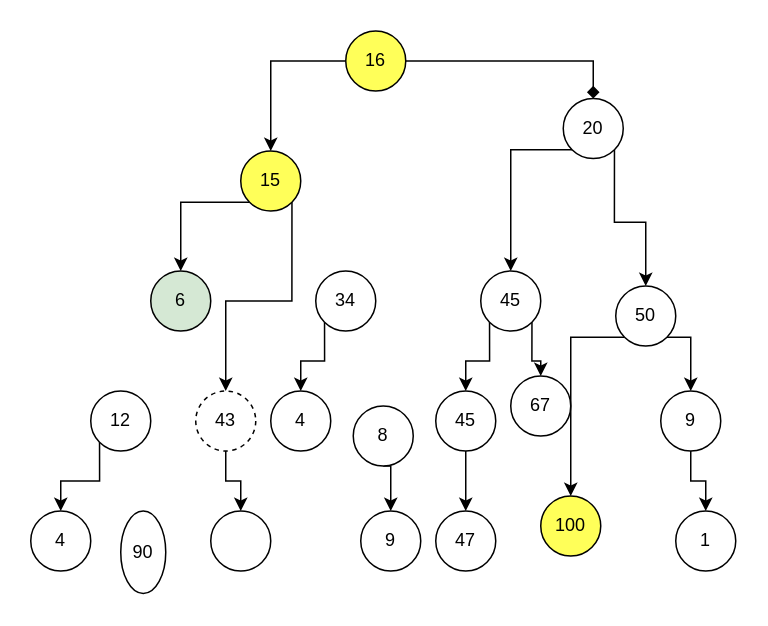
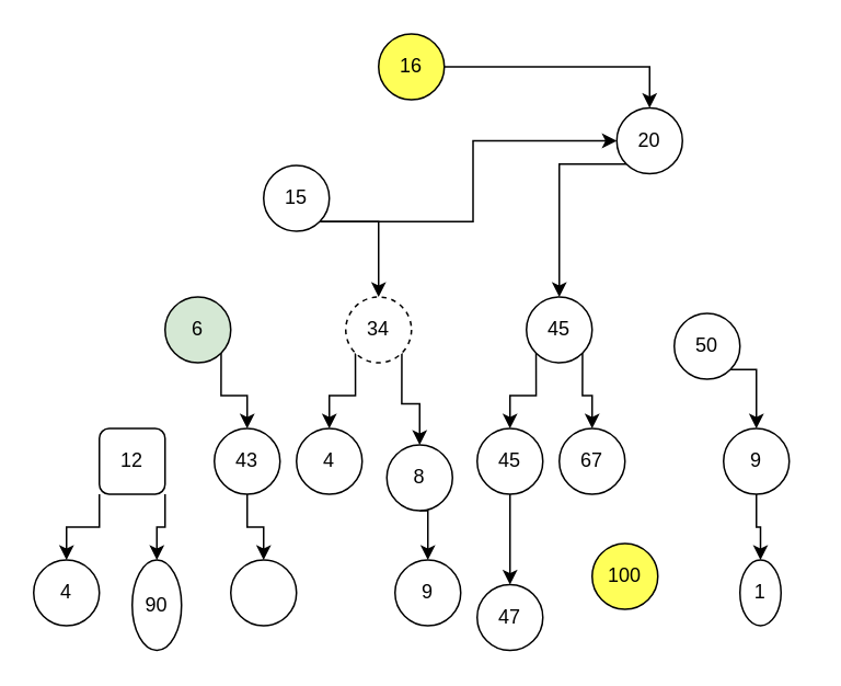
  <mxCell id="0" />
  <mxCell id="1" parent="0" />
- <mxCell id="2" style="edgeStyle=orthogonalEdgeStyle;rounded=0;orthogonalLoop=1;jettySize=auto;html=1;exitX=0;exitY=0.5;exitDx=0;exitDy=0;" parent="1" source="4" target="7" edge="1"><mxGeometry relative="1" as="geometry" /></mxCell>
- <mxCell id="3" style="edgeStyle=orthogonalEdgeStyle;rounded=0;orthogonalLoop=1;jettySize=auto;html=1;exitX=1;exitY=0.5;exitDx=0;exitDy=0;endArrow=diamond;" parent="1" source="4" target="10" edge="1"><mxGeometry relative="1" as="geometry" /></mxCell>
+ <mxCell id="3" style="edgeStyle=orthogonalEdgeStyle;rounded=0;orthogonalLoop=1;jettySize=auto;html=1;exitX=1;exitY=0.5;exitDx=0;exitDy=0;" parent="1" source="4" target="10" edge="1"><mxGeometry relative="1" as="geometry" /></mxCell>
  <mxCell id="4" value="16" style="ellipse;whiteSpace=wrap;html=1;aspect=fixed;fillColor=#ffff59;" parent="1" vertex="1"><mxGeometry x="230" y="20" width="40" height="40" as="geometry" /></mxCell>
- <mxCell id="5" style="edgeStyle=orthogonalEdgeStyle;rounded=0;orthogonalLoop=1;jettySize=auto;html=1;exitX=0;exitY=1;exitDx=0;exitDy=0;" parent="1" source="7" target="12" edge="1"><mxGeometry relative="1" as="geometry" /></mxCell>
- <mxCell id="6" style="edgeStyle=orthogonalEdgeStyle;rounded=0;orthogonalLoop=1;jettySize=auto;html=1;exitX=1;exitY=1;exitDx=0;exitDy=0;" parent="1" source="7" target="26" edge="1"><mxGeometry relative="1" as="geometry" /></mxCell>
- <mxCell id="7" value="15" style="ellipse;whiteSpace=wrap;html=1;aspect=fixed;fillColor=#ffff59;" parent="1" vertex="1"><mxGeometry x="160" y="100" width="40" height="40" as="geometry" /></mxCell>
+ <mxCell id="5" style="edgeStyle=orthogonalEdgeStyle;rounded=0;orthogonalLoop=1;jettySize=auto;html=1;exitX=0;exitY=1;exitDx=0;exitDy=0;" parent="1" source="7" target="10" edge="1"><mxGeometry relative="1" as="geometry" /></mxCell>
+ <mxCell id="6" style="edgeStyle=orthogonalEdgeStyle;rounded=0;orthogonalLoop=1;jettySize=auto;html=1;exitX=1;exitY=1;exitDx=0;exitDy=0;" parent="1" source="7" target="15" edge="1"><mxGeometry relative="1" as="geometry" /></mxCell>
+ <mxCell id="7" value="15" style="ellipse;whiteSpace=wrap;html=1;aspect=fixed;" parent="1" vertex="1"><mxGeometry x="160" y="100" width="40" height="40" as="geometry" /></mxCell>
  <mxCell id="8" style="edgeStyle=orthogonalEdgeStyle;rounded=0;orthogonalLoop=1;jettySize=auto;html=1;exitX=0;exitY=1;exitDx=0;exitDy=0;entryX=0.5;entryY=0;entryDx=0;entryDy=0;" parent="1" source="10" target="18" edge="1"><mxGeometry relative="1" as="geometry" /></mxCell>
- <mxCell id="9" style="edgeStyle=orthogonalEdgeStyle;rounded=0;orthogonalLoop=1;jettySize=auto;html=1;exitX=1;exitY=1;exitDx=0;exitDy=0;" parent="1" source="10" target="21" edge="1"><mxGeometry relative="1" as="geometry" /></mxCell>
  <mxCell id="10" value="20" style="ellipse;whiteSpace=wrap;html=1;aspect=fixed;" parent="1" vertex="1"><mxGeometry x="375" y="65" width="40" height="40" as="geometry" /></mxCell>
+ <mxCell id="11" style="edgeStyle=orthogonalEdgeStyle;rounded=0;orthogonalLoop=1;jettySize=auto;html=1;exitX=1;exitY=1;exitDx=0;exitDy=0;entryX=0.5;entryY=0;entryDx=0;entryDy=0;" parent="1" source="12" target="26" edge="1"><mxGeometry relative="1" as="geometry" /></mxCell>
  <mxCell id="12" value="6" style="ellipse;whiteSpace=wrap;html=1;aspect=fixed;fillColor=#d5e8d4;" parent="1" vertex="1"><mxGeometry x="100" y="180" width="40" height="40" as="geometry" /></mxCell>
+ <mxCell id="13" style="edgeStyle=orthogonalEdgeStyle;rounded=0;orthogonalLoop=1;jettySize=auto;html=1;exitX=1;exitY=1;exitDx=0;exitDy=0;" parent="1" source="15" target="29" edge="1"><mxGeometry relative="1" as="geometry" /></mxCell>
  <mxCell id="14" style="edgeStyle=orthogonalEdgeStyle;rounded=0;orthogonalLoop=1;jettySize=auto;html=1;exitX=0;exitY=1;exitDx=0;exitDy=0;" parent="1" source="15" target="27" edge="1"><mxGeometry relative="1" as="geometry" /></mxCell>
- <mxCell id="15" value="34" style="ellipse;whiteSpace=wrap;html=1;aspect=fixed;" parent="1" vertex="1"><mxGeometry x="210" y="180" width="40" height="40" as="geometry" /></mxCell>
+ <mxCell id="15" value="34" style="ellipse;whiteSpace=wrap;html=1;aspect=fixed;dashed=1;" parent="1" vertex="1"><mxGeometry x="210" y="180" width="40" height="40" as="geometry" /></mxCell>
  <mxCell id="16" style="edgeStyle=orthogonalEdgeStyle;rounded=0;orthogonalLoop=1;jettySize=auto;html=1;exitX=0;exitY=1;exitDx=0;exitDy=0;" parent="1" source="18" target="31" edge="1"><mxGeometry relative="1" as="geometry" /></mxCell>
  <mxCell id="17" style="edgeStyle=orthogonalEdgeStyle;rounded=0;orthogonalLoop=1;jettySize=auto;html=1;exitX=1;exitY=1;exitDx=0;exitDy=0;" parent="1" source="18" target="33" edge="1"><mxGeometry relative="1" as="geometry" /></mxCell>
  <mxCell id="18" value="45" style="ellipse;whiteSpace=wrap;html=1;aspect=fixed;" parent="1" vertex="1"><mxGeometry x="320" y="180" width="40" height="40" as="geometry" /></mxCell>
  <mxCell id="19" style="edgeStyle=orthogonalEdgeStyle;rounded=0;orthogonalLoop=1;jettySize=auto;html=1;exitX=1;exitY=1;exitDx=0;exitDy=0;entryX=0.5;entryY=0;entryDx=0;entryDy=0;" parent="1" source="21" target="35" edge="1"><mxGeometry relative="1" as="geometry" /></mxCell>
- <mxCell id="20" style="edgeStyle=orthogonalEdgeStyle;rounded=0;orthogonalLoop=1;jettySize=auto;html=1;exitX=0;exitY=1;exitDx=0;exitDy=0;" edge="1" parent="1" source="21" target="32"><mxGeometry relative="1" as="geometry" /></mxCell>
  <mxCell id="21" value="50" style="ellipse;whiteSpace=wrap;html=1;aspect=fixed;" parent="1" vertex="1"><mxGeometry x="410" y="190" width="40" height="40" as="geometry" /></mxCell>
  <mxCell id="22" style="edgeStyle=orthogonalEdgeStyle;rounded=0;orthogonalLoop=1;jettySize=auto;html=1;exitX=0;exitY=1;exitDx=0;exitDy=0;entryX=0.5;entryY=0;entryDx=0;entryDy=0;" parent="1" source="24" target="36" edge="1"><mxGeometry relative="1" as="geometry" /></mxCell>
- <mxCell id="24" value="12" style="ellipse;whiteSpace=wrap;html=1;aspect=fixed;" parent="1" vertex="1"><mxGeometry x="60" y="260" width="40" height="40" as="geometry" /></mxCell>
+ <mxCell id="23" style="edgeStyle=orthogonalEdgeStyle;rounded=0;orthogonalLoop=1;jettySize=auto;html=1;exitX=1;exitY=1;exitDx=0;exitDy=0;" parent="1" source="24" target="37" edge="1"><mxGeometry relative="1" as="geometry" /></mxCell>
+ <mxCell id="24" value="12" style="whiteSpace=wrap;html=1;aspect=fixed;rounded=1;" parent="1" vertex="1"><mxGeometry x="60" y="260" width="40" height="40" as="geometry" /></mxCell>
  <mxCell id="25" style="edgeStyle=orthogonalEdgeStyle;rounded=0;orthogonalLoop=1;jettySize=auto;html=1;exitX=0.5;exitY=1;exitDx=0;exitDy=0;" parent="1" source="26" target="38" edge="1"><mxGeometry relative="1" as="geometry" /></mxCell>
- <mxCell id="26" value="43" style="ellipse;whiteSpace=wrap;html=1;aspect=fixed;dashed=1;" parent="1" vertex="1"><mxGeometry x="130" y="260" width="40" height="40" as="geometry" /></mxCell>
+ <mxCell id="26" value="43" style="ellipse;whiteSpace=wrap;html=1;aspect=fixed;" parent="1" vertex="1"><mxGeometry x="130" y="260" width="40" height="40" as="geometry" /></mxCell>
  <mxCell id="27" value="4" style="ellipse;whiteSpace=wrap;html=1;aspect=fixed;" parent="1" vertex="1"><mxGeometry x="180" y="260" width="40" height="40" as="geometry" /></mxCell>
  <mxCell id="28" style="edgeStyle=orthogonalEdgeStyle;rounded=0;orthogonalLoop=1;jettySize=auto;html=1;exitX=0.5;exitY=1;exitDx=0;exitDy=0;entryX=0.5;entryY=0;entryDx=0;entryDy=0;" parent="1" source="29" target="39" edge="1"><mxGeometry relative="1" as="geometry" /></mxCell>
  <mxCell id="29" value="8" style="ellipse;whiteSpace=wrap;html=1;aspect=fixed;" parent="1" vertex="1"><mxGeometry x="235" y="270" width="40" height="40" as="geometry" /></mxCell>
  <mxCell id="30" style="edgeStyle=orthogonalEdgeStyle;rounded=0;orthogonalLoop=1;jettySize=auto;html=1;exitX=0.5;exitY=1;exitDx=0;exitDy=0;" parent="1" source="31" target="40" edge="1"><mxGeometry relative="1" as="geometry" /></mxCell>
  <mxCell id="31" value="45" style="ellipse;whiteSpace=wrap;html=1;aspect=fixed;" parent="1" vertex="1"><mxGeometry x="290" y="260" width="40" height="40" as="geometry" /></mxCell>
  <mxCell id="32" value="100" style="ellipse;whiteSpace=wrap;html=1;aspect=fixed;fillColor=#FFFF59;" parent="1" vertex="1"><mxGeometry x="360" y="330" width="40" height="40" as="geometry" /></mxCell>
- <mxCell id="33" value="67" style="ellipse;whiteSpace=wrap;html=1;aspect=fixed;" parent="1" vertex="1"><mxGeometry x="340" y="250" width="40" height="40" as="geometry" /></mxCell>
+ <mxCell id="33" value="67" style="ellipse;whiteSpace=wrap;html=1;aspect=fixed;" parent="1" vertex="1"><mxGeometry x="340" y="260" width="40" height="40" as="geometry" /></mxCell>
  <mxCell id="34" style="edgeStyle=orthogonalEdgeStyle;rounded=0;orthogonalLoop=1;jettySize=auto;html=1;exitX=0.5;exitY=1;exitDx=0;exitDy=0;" parent="1" source="35" target="41" edge="1"><mxGeometry relative="1" as="geometry" /></mxCell>
  <mxCell id="35" value="9" style="ellipse;whiteSpace=wrap;html=1;aspect=fixed;" parent="1" vertex="1"><mxGeometry x="440" y="260" width="40" height="40" as="geometry" /></mxCell>
  <mxCell id="36" value="4" style="ellipse;whiteSpace=wrap;html=1;aspect=fixed;" parent="1" vertex="1"><mxGeometry x="20" y="340" width="40" height="40" as="geometry" /></mxCell>
  <mxCell id="37" value="90" style="ellipse;whiteSpace=wrap;html=1;aspect=fixed;" parent="1" vertex="1"><mxGeometry x="80" y="340" width="30" height="55" as="geometry" /></mxCell>
  <mxCell id="38" value="" style="ellipse;whiteSpace=wrap;html=1;aspect=fixed;" parent="1" vertex="1"><mxGeometry x="140" y="340" width="40" height="40" as="geometry" /></mxCell>
  <mxCell id="39" value="9" style="ellipse;whiteSpace=wrap;html=1;aspect=fixed;" parent="1" vertex="1"><mxGeometry x="240" y="340" width="40" height="40" as="geometry" /></mxCell>
- <mxCell id="40" value="47" style="ellipse;whiteSpace=wrap;html=1;aspect=fixed;" parent="1" vertex="1"><mxGeometry x="290" y="340" width="40" height="40" as="geometry" /></mxCell>
- <mxCell id="41" value="1" style="ellipse;whiteSpace=wrap;html=1;aspect=fixed;" parent="1" vertex="1"><mxGeometry x="450" y="340" width="40" height="40" as="geometry" /></mxCell>
+ <mxCell id="40" value="47" style="ellipse;whiteSpace=wrap;html=1;aspect=fixed;" parent="1" vertex="1"><mxGeometry x="290" y="355" width="40" height="40" as="geometry" /></mxCell>
+ <mxCell id="41" value="1" style="ellipse;whiteSpace=wrap;html=1;aspect=fixed;" parent="1" vertex="1"><mxGeometry x="450" y="340" width="25" height="40" as="geometry" /></mxCell>
